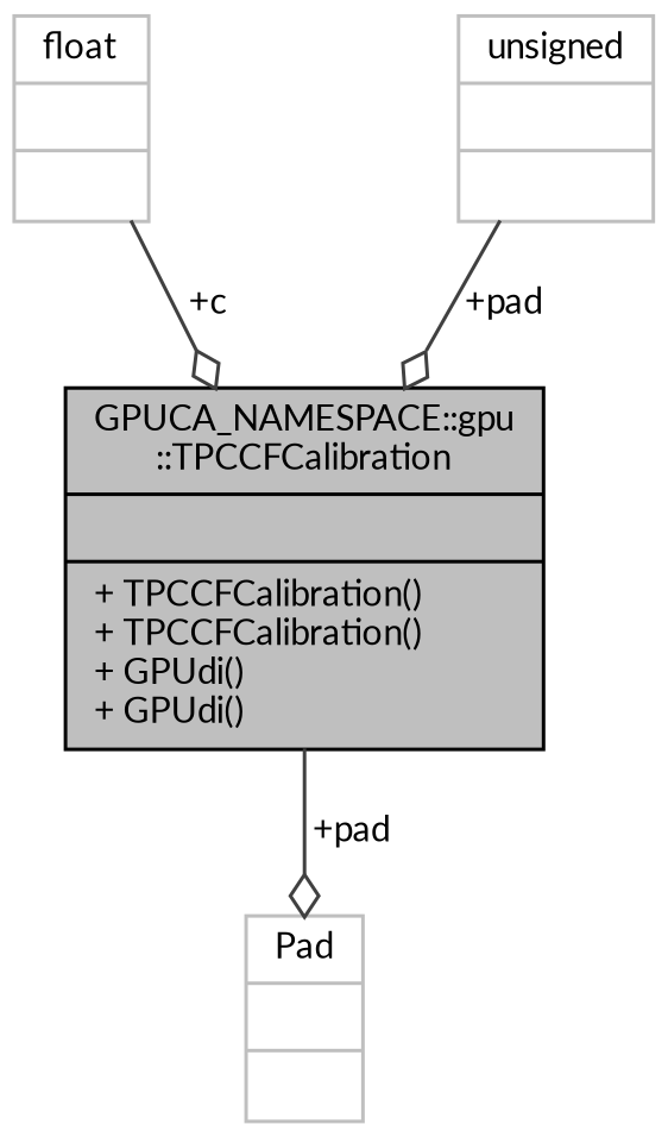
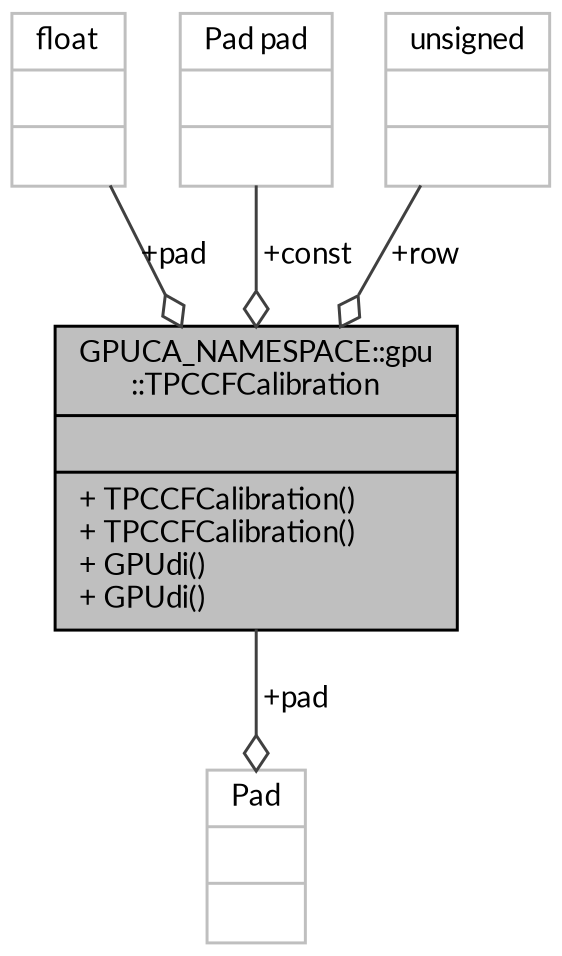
  digraph {
    fontname=Lato
    node [color=grey75 fontname=Lato fontsize=10 shape=record]
    edge [arrowhead=odiamond color=grey25 fontname=Lato fontsize=10 labelfontname=Helvetica labelfontsize=10 style=solid]
    n1 [color=black fillcolor=grey75 fontcolor=black height=0.2 label="{GPUCA_NAMESPACE::gpu\l::TPCCFCalibration\n||+ TPCCFCalibration()\l+ TPCCFCalibration()\l+ GPUdi()\l+ GPUdi()\l}" style=filled width=0.4]
    n2 [height=0.2 label="{Pad\n||}" width=0.4]
    n3 [height=0.2 label="{float\n||}" width=0.4]
+   n4 [height=0.2 label="{Pad pad\n||}" width=0.4]
    n5 [height=0.2 label="{unsigned\n||}" width=0.4]
    n1 -> n2 [label=" +pad"]
-   n3 -> n1 [label=" +c"]
-   n5 -> n1 [label=" +pad"]
+   n3 -> n1 [label=" +pad"]
+   n4 -> n1 [label=" +const"]
+   n5 -> n1 [label=" +row"]
  }
